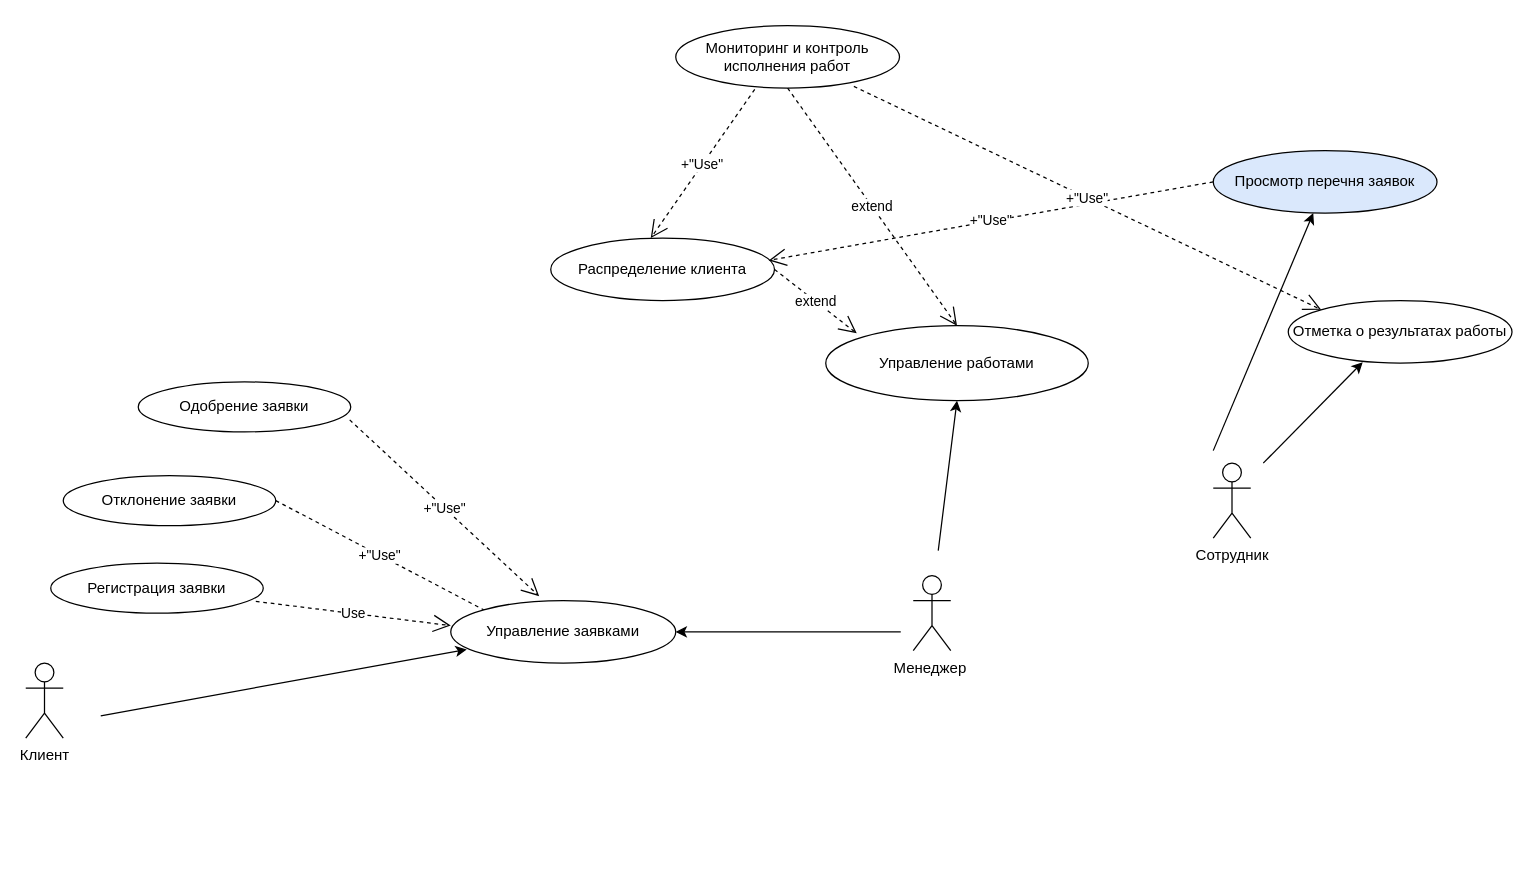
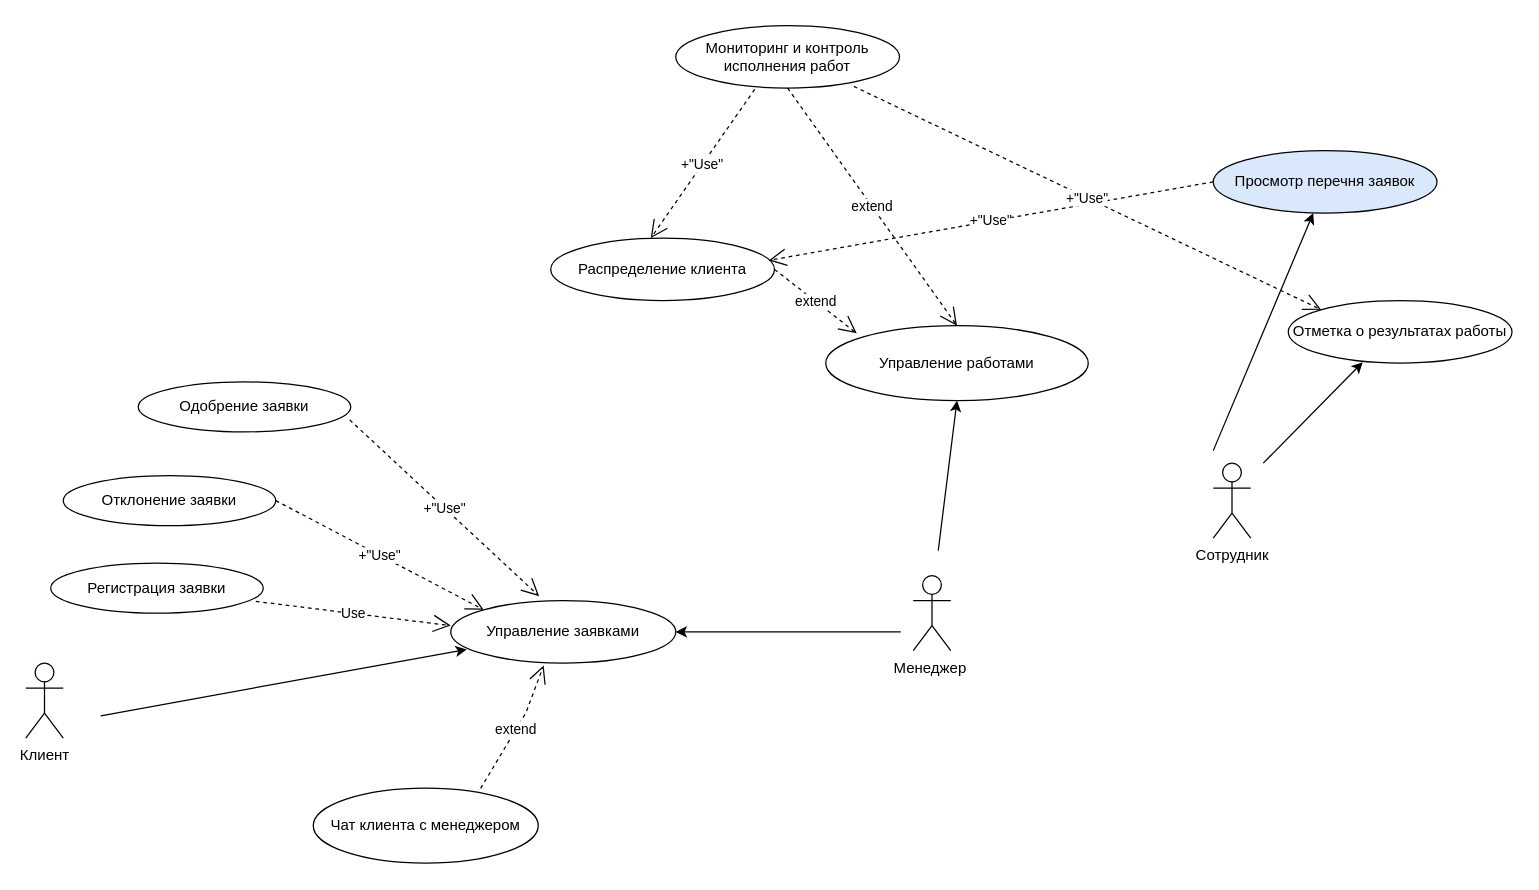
  <mxCell id="0" />
  <mxCell id="1" parent="0" />
  <mxCell id="2" value="Клиент" style="shape=umlActor;verticalLabelPosition=bottom;verticalAlign=top;html=1;outlineConnect=0;" parent="1" vertex="1"><mxGeometry x="20" y="530" width="30" height="60" as="geometry" /></mxCell>
  <mxCell id="3" value="Менеджер&amp;nbsp;" style="shape=umlActor;verticalLabelPosition=bottom;verticalAlign=top;html=1;outlineConnect=0;" parent="1" vertex="1"><mxGeometry x="730" y="460" width="30" height="60" as="geometry" /></mxCell>
+ <mxCell id="4" value="Чат клиента с менеджером" style="ellipse;whiteSpace=wrap;html=1;" parent="1" vertex="1"><mxGeometry x="250" y="630" width="180" height="60" as="geometry" /></mxCell>
  <mxCell id="5" value="Управление заявками" style="ellipse;whiteSpace=wrap;html=1;" parent="1" vertex="1"><mxGeometry x="360" y="480" width="180" height="50" as="geometry" /></mxCell>
  <mxCell id="6" value="Отклонение заявки" style="ellipse;whiteSpace=wrap;html=1;" parent="1" vertex="1"><mxGeometry x="50" y="380" width="170" height="40" as="geometry" /></mxCell>
  <mxCell id="7" value="Одобрение заявки" style="ellipse;whiteSpace=wrap;html=1;" parent="1" vertex="1"><mxGeometry x="110" y="305" width="170" height="40" as="geometry" /></mxCell>
  <mxCell id="8" value="+&quot;Use&quot;" style="endArrow=open;endSize=12;dashed=1;html=1;rounded=0;exitX=0.995;exitY=0.76;exitDx=0;exitDy=0;exitPerimeter=0;entryX=0.393;entryY=-0.072;entryDx=0;entryDy=0;entryPerimeter=0;" parent="1" source="7" target="5" edge="1"><mxGeometry width="160" relative="1" as="geometry"><mxPoint x="416" y="510" as="sourcePoint" /><mxPoint x="430" y="370" as="targetPoint" /></mxGeometry></mxCell>
- <mxCell id="9" value="+&quot;Use&quot;" style="endArrow=none;endSize=12;dashed=1;html=1;rounded=0;exitX=1;exitY=0.5;exitDx=0;exitDy=0;entryX=0;entryY=0;entryDx=0;entryDy=0;" parent="1" source="6" target="5" edge="1"><mxGeometry width="160" relative="1" as="geometry"><mxPoint x="336" y="600" as="sourcePoint" /><mxPoint x="320" y="430" as="targetPoint" /></mxGeometry></mxCell>
+ <mxCell id="9" value="+&quot;Use&quot;" style="endArrow=open;endSize=12;dashed=1;html=1;rounded=0;exitX=1;exitY=0.5;exitDx=0;exitDy=0;entryX=0;entryY=0;entryDx=0;entryDy=0;" parent="1" source="6" target="5" edge="1"><mxGeometry width="160" relative="1" as="geometry"><mxPoint x="336" y="600" as="sourcePoint" /><mxPoint x="320" y="430" as="targetPoint" /></mxGeometry></mxCell>
  <mxCell id="10" value="" style="endArrow=classic;html=1;rounded=0;entryX=0.071;entryY=0.78;entryDx=0;entryDy=0;entryPerimeter=0;" parent="1" target="5" edge="1"><mxGeometry width="50" height="50" relative="1" as="geometry"><mxPoint x="80" y="572.11" as="sourcePoint" /><mxPoint x="155.22" y="547.89" as="targetPoint" /></mxGeometry></mxCell>
  <mxCell id="11" value="" style="endArrow=classic;html=1;rounded=0;entryX=1;entryY=0.5;entryDx=0;entryDy=0;" parent="1" target="5" edge="1"><mxGeometry width="50" height="50" relative="1" as="geometry"><mxPoint x="720" y="505" as="sourcePoint" /><mxPoint x="640" y="430" as="targetPoint" /></mxGeometry></mxCell>
+ <mxCell id="12" value="extend" style="endArrow=open;endSize=12;dashed=1;html=1;rounded=0;exitX=0.744;exitY=0.003;exitDx=0;exitDy=0;exitPerimeter=0;entryX=0.413;entryY=1.036;entryDx=0;entryDy=0;entryPerimeter=0;" parent="1" source="4" target="5" edge="1"><mxGeometry width="160" relative="1" as="geometry"><mxPoint x="370" y="590" as="sourcePoint" /><mxPoint x="450" y="600" as="targetPoint" /><Array as="points"><mxPoint x="420" y="570" /></Array></mxGeometry></mxCell>
  <mxCell id="13" value="Регистрация заявки" style="ellipse;whiteSpace=wrap;html=1;" parent="1" vertex="1"><mxGeometry x="40" y="450" width="170" height="40" as="geometry" /></mxCell>
  <mxCell id="14" value="Use" style="endArrow=open;endSize=12;dashed=1;html=1;rounded=0;exitX=0.965;exitY=0.765;exitDx=0;exitDy=0;exitPerimeter=0;" parent="1" source="13" edge="1"><mxGeometry width="160" relative="1" as="geometry"><mxPoint x="180" y="500" as="sourcePoint" /><mxPoint x="360" y="500" as="targetPoint" /></mxGeometry></mxCell>
  <mxCell id="15" value="Управление работами" style="ellipse;whiteSpace=wrap;html=1;" parent="1" vertex="1"><mxGeometry x="660" y="260" width="210" height="60" as="geometry" /></mxCell>
  <mxCell id="16" value="Сотрудник" style="shape=umlActor;verticalLabelPosition=bottom;verticalAlign=top;html=1;outlineConnect=0;" parent="1" vertex="1"><mxGeometry x="970" y="370" width="30" height="60" as="geometry" /></mxCell>
  <mxCell id="17" value="" style="endArrow=classic;html=1;rounded=0;entryX=0.5;entryY=1;entryDx=0;entryDy=0;" parent="1" target="15" edge="1"><mxGeometry width="50" height="50" relative="1" as="geometry"><mxPoint x="750" y="440" as="sourcePoint" /><mxPoint x="800" y="390" as="targetPoint" /></mxGeometry></mxCell>
  <mxCell id="18" value="" style="endArrow=classic;html=1;rounded=0;entryX=0.333;entryY=0.984;entryDx=0;entryDy=0;entryPerimeter=0;" parent="1" target="22" edge="1"><mxGeometry width="50" height="50" relative="1" as="geometry"><mxPoint x="1010" y="370" as="sourcePoint" /><mxPoint x="930" y="370" as="targetPoint" /><Array as="points" /></mxGeometry></mxCell>
  <mxCell id="19" value="Распределение клиента" style="ellipse;whiteSpace=wrap;html=1;" parent="1" vertex="1"><mxGeometry x="440" y="190" width="179" height="50" as="geometry" /></mxCell>
  <mxCell id="20" value="Мониторинг и контроль исполнения работ" style="ellipse;whiteSpace=wrap;html=1;" parent="1" vertex="1"><mxGeometry x="540" y="20" width="179" height="50" as="geometry" /></mxCell>
  <mxCell id="21" value="Просмотр перечня заявок" style="ellipse;whiteSpace=wrap;html=1;fillColor=#dae8fc;" parent="1" vertex="1"><mxGeometry x="970" y="120" width="179" height="50" as="geometry" /></mxCell>
  <mxCell id="22" value="Отметка о результатах работы" style="ellipse;whiteSpace=wrap;html=1;" parent="1" vertex="1"><mxGeometry x="1030" y="240" width="179" height="50" as="geometry" /></mxCell>
  <mxCell id="23" value="" style="endArrow=classic;html=1;rounded=0;entryX=0.447;entryY=1;entryDx=0;entryDy=0;entryPerimeter=0;" parent="1" target="21" edge="1"><mxGeometry width="50" height="50" relative="1" as="geometry"><mxPoint x="970" y="360" as="sourcePoint" /><mxPoint x="970" y="265" as="targetPoint" /><Array as="points" /></mxGeometry></mxCell>
  <mxCell id="24" value="extend" style="endArrow=open;endSize=12;dashed=1;html=1;rounded=0;exitX=1;exitY=0.5;exitDx=0;exitDy=0;entryX=0.118;entryY=0.103;entryDx=0;entryDy=0;entryPerimeter=0;" parent="1" source="19" target="15" edge="1"><mxGeometry width="160" relative="1" as="geometry"><mxPoint x="640" y="230" as="sourcePoint" /><mxPoint x="800" y="230" as="targetPoint" /></mxGeometry></mxCell>
  <mxCell id="25" value="extend" style="endArrow=open;endSize=12;dashed=1;html=1;rounded=0;exitX=0.5;exitY=1;exitDx=0;exitDy=0;entryX=0.5;entryY=0;entryDx=0;entryDy=0;" parent="1" source="20" target="15" edge="1"><mxGeometry width="160" relative="1" as="geometry"><mxPoint x="710" y="190" as="sourcePoint" /><mxPoint x="776" y="241" as="targetPoint" /></mxGeometry></mxCell>
  <mxCell id="26" value="+&quot;Use&quot;" style="endArrow=open;endSize=12;dashed=1;html=1;rounded=0;exitX=0;exitY=0.5;exitDx=0;exitDy=0;entryX=0.974;entryY=0.356;entryDx=0;entryDy=0;entryPerimeter=0;" parent="1" source="21" target="19" edge="1"><mxGeometry width="160" relative="1" as="geometry"><mxPoint x="748" y="310" as="sourcePoint" /><mxPoint x="640" y="172" as="targetPoint" /></mxGeometry></mxCell>
  <mxCell id="27" value="+&quot;Use&quot;" style="endArrow=open;endSize=12;dashed=1;html=1;rounded=0;exitX=0.353;exitY=1.02;exitDx=0;exitDy=0;entryX=0.447;entryY=0;entryDx=0;entryDy=0;entryPerimeter=0;exitPerimeter=0;" parent="1" source="20" target="19" edge="1"><mxGeometry width="160" relative="1" as="geometry"><mxPoint x="619" y="97" as="sourcePoint" /><mxPoint x="333" y="140" as="targetPoint" /></mxGeometry></mxCell>
  <mxCell id="28" value="+&quot;Use&quot;" style="endArrow=open;endSize=12;dashed=1;html=1;rounded=0;exitX=0.796;exitY=0.972;exitDx=0;exitDy=0;entryX=0;entryY=0;entryDx=0;entryDy=0;exitPerimeter=0;" parent="1" source="20" target="22" edge="1"><mxGeometry width="160" relative="1" as="geometry"><mxPoint x="920" y="185" as="sourcePoint" /><mxPoint x="634" y="228" as="targetPoint" /></mxGeometry></mxCell>
